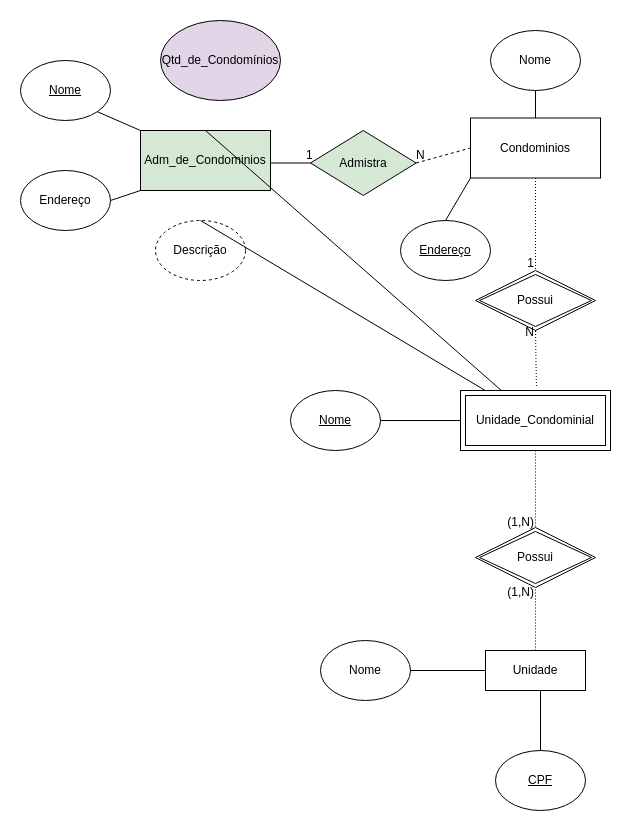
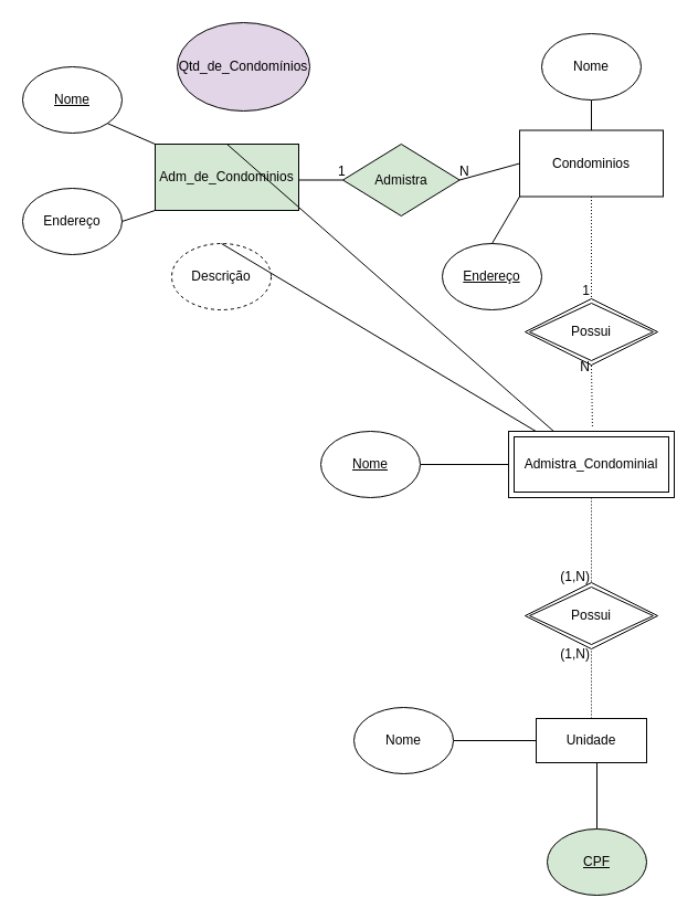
  <mxCell id="0" />
  <mxCell id="1" parent="0" />
  <mxCell id="2" value="Adm_de_Condominios" style="rounded=0;whiteSpace=wrap;html=1;fillColor=#d5e8d4;" vertex="1" parent="1"><mxGeometry x="140" y="130" width="130" height="60" as="geometry" /></mxCell>
  <mxCell id="3" value="Endereço" style="ellipse;whiteSpace=wrap;html=1;fontStyle=0" vertex="1" parent="1"><mxGeometry y="170" width="90" height="60" as="geometry" x="20" /></mxCell>
  <mxCell id="4" value="" style="endArrow=none;html=1;rounded=0;entryX=0;entryY=1;entryDx=0;entryDy=0;exitX=1;exitY=0.5;exitDx=0;exitDy=0;" edge="1" parent="1" source="3" target="2"><mxGeometry width="50" height="50" relative="1" as="geometry"><mxPoint x="80" y="270" as="sourcePoint" /><mxPoint x="130" y="220" as="targetPoint" /></mxGeometry></mxCell>
  <mxCell id="5" value="Nome" style="ellipse;whiteSpace=wrap;html=1;fontStyle=4" vertex="1" parent="1"><mxGeometry y="60" width="90" height="60" as="geometry" x="20" /></mxCell>
  <mxCell id="6" value="" style="endArrow=none;html=1;rounded=0;entryX=1;entryY=1;entryDx=0;entryDy=0;" edge="1" parent="1" target="5"><mxGeometry width="50" height="50" relative="1" as="geometry"><mxPoint x="140" y="130" as="sourcePoint" /><mxPoint x="190" y="80" as="targetPoint" /></mxGeometry></mxCell>
  <mxCell id="7" value="Qtd_de_Condomínios" style="ellipse;whiteSpace=wrap;html=1;fontStyle=0;fillColor=#e1d5e7;" vertex="1" parent="1"><mxGeometry x="160" width="120" height="80" as="geometry" y="20" /></mxCell>
  <mxCell id="8" value="Descrição" style="ellipse;whiteSpace=wrap;html=1;dashed=1;" vertex="1" parent="1"><mxGeometry x="155" y="220" width="90" height="60" as="geometry" /></mxCell>
  <mxCell id="9" value="" style="endArrow=none;html=1;rounded=0;exitX=0.5;exitY=0;exitDx=0;exitDy=0;" edge="1" parent="1" source="8" target="21"><mxGeometry width="50" height="50" relative="1" as="geometry"><mxPoint x="195" y="220" as="sourcePoint" /><mxPoint x="245" y="170" as="targetPoint" /></mxGeometry></mxCell>
  <mxCell id="10" value="" style="endArrow=none;html=1;rounded=0;exitX=0.5;exitY=0;exitDx=0;exitDy=0;" edge="1" parent="1" source="2" target="21"><mxGeometry width="50" height="50" relative="1" as="geometry"><mxPoint x="260" y="170" as="sourcePoint" /><mxPoint x="310" y="120" as="targetPoint" /></mxGeometry></mxCell>
  <mxCell id="11" value="" style="endArrow=none;html=1;rounded=0;" edge="1" parent="1"><mxGeometry width="50" height="50" relative="1" as="geometry"><mxPoint x="270" y="162.5" as="sourcePoint" /><mxPoint x="310" y="162.5" as="targetPoint" /></mxGeometry></mxCell>
  <mxCell id="12" value="Admistra" style="rhombus;whiteSpace=wrap;html=1;fillColor=#d5e8d4;" vertex="1" parent="1"><mxGeometry x="310" y="130" width="105.63" height="65" as="geometry" /></mxCell>
  <mxCell id="13" value="Condominios" style="rounded=0;whiteSpace=wrap;html=1;" vertex="1" parent="1"><mxGeometry x="470" y="117.5" width="130" height="60" as="geometry" /></mxCell>
- <mxCell id="14" value="" style="endArrow=none;html=1;rounded=0;entryX=0;entryY=0.5;entryDx=0;entryDy=0;exitX=1;exitY=0.5;exitDx=0;exitDy=0;dashed=1;" edge="1" parent="1" source="12" target="13"><mxGeometry width="50" height="50" relative="1" as="geometry"><mxPoint x="416" y="160" as="sourcePoint" /><mxPoint x="465.63" y="110" as="targetPoint" /></mxGeometry></mxCell>
+ <mxCell id="14" value="" style="endArrow=none;html=1;rounded=0;entryX=0;entryY=0.5;entryDx=0;entryDy=0;exitX=1;exitY=0.5;exitDx=0;exitDy=0;" edge="1" parent="1" source="12" target="13"><mxGeometry width="50" height="50" relative="1" as="geometry"><mxPoint x="416" y="160" as="sourcePoint" /><mxPoint x="465.63" y="110" as="targetPoint" /></mxGeometry></mxCell>
  <mxCell id="15" value="" style="endArrow=none;html=1;rounded=0;exitX=0.5;exitY=0;exitDx=0;exitDy=0;" edge="1" parent="1" source="13"><mxGeometry width="50" height="50" relative="1" as="geometry"><mxPoint x="530" y="132.5" as="sourcePoint" /><mxPoint x="535" y="90" as="targetPoint" /></mxGeometry></mxCell>
  <mxCell id="16" value="Nome" style="ellipse;whiteSpace=wrap;html=1;" vertex="1" parent="1"><mxGeometry x="490" y="30" width="90" height="60" as="geometry" /></mxCell>
  <mxCell id="17" value="&lt;u&gt;Endereço&lt;/u&gt;" style="ellipse;whiteSpace=wrap;html=1;" vertex="1" parent="1"><mxGeometry x="400" y="220" width="90" height="60" as="geometry" /></mxCell>
  <mxCell id="18" value="" style="endArrow=none;html=1;rounded=0;entryX=0;entryY=1;entryDx=0;entryDy=0;exitX=0.5;exitY=0;exitDx=0;exitDy=0;" edge="1" parent="1" source="17" target="13"><mxGeometry width="50" height="50" relative="1" as="geometry"><mxPoint x="520" y="230" as="sourcePoint" /><mxPoint x="560" y="260" as="targetPoint" /></mxGeometry></mxCell>
  <mxCell id="19" value="1" style="text;strokeColor=none;fillColor=none;align=left;verticalAlign=middle;spacingLeft=4;spacingRight=4;overflow=hidden;points=[[0,0.5],[1,0.5]];portConstraint=eastwest;rotatable=0;whiteSpace=wrap;html=1;" vertex="1" parent="1"><mxGeometry x="300" y="140" width="20" height="30" as="geometry" /></mxCell>
  <mxCell id="20" value="N" style="text;strokeColor=none;fillColor=none;align=left;verticalAlign=middle;spacingLeft=4;spacingRight=4;overflow=hidden;points=[[0,0.5],[1,0.5]];portConstraint=eastwest;rotatable=0;whiteSpace=wrap;html=1;" vertex="1" parent="1"><mxGeometry x="410" y="140" width="20" height="30" as="geometry" /></mxCell>
- <mxCell id="21" value="Unidade_Condominial" style="shape=ext;margin=3;double=1;whiteSpace=wrap;html=1;align=center;" vertex="1" parent="1"><mxGeometry x="460" y="390" width="150" height="60" as="geometry" /></mxCell>
+ <mxCell id="21" value="Admistra_Condominial" style="shape=ext;margin=3;double=1;whiteSpace=wrap;html=1;align=center;" vertex="1" parent="1"><mxGeometry x="460" y="390" width="150" height="60" as="geometry" /></mxCell>
  <mxCell id="22" value="Possui" style="shape=rhombus;double=1;perimeter=rhombusPerimeter;whiteSpace=wrap;html=1;align=center;" vertex="1" parent="1"><mxGeometry x="475" y="270" width="120" height="60" as="geometry" /></mxCell>
  <mxCell id="23" value="" style="endArrow=none;html=1;rounded=0;dashed=1;dashPattern=1 2;exitX=0.5;exitY=1;exitDx=0;exitDy=0;entryX=0.5;entryY=0;entryDx=0;entryDy=0;" edge="1" parent="1" source="13" target="22"><mxGeometry relative="1" as="geometry"><mxPoint x="330" y="210" as="sourcePoint" /><mxPoint x="490" y="210" as="targetPoint" /></mxGeometry></mxCell>
  <mxCell id="24" value="1" style="resizable=0;html=1;whiteSpace=wrap;align=right;verticalAlign=bottom;" connectable="0" vertex="1" parent="23"><mxGeometry x="1" relative="1" as="geometry" /></mxCell>
  <mxCell id="25" value="" style="endArrow=none;html=1;rounded=0;dashed=1;dashPattern=1 2;exitX=0.506;exitY=-0.075;exitDx=0;exitDy=0;exitPerimeter=0;entryX=0.5;entryY=1;entryDx=0;entryDy=0;" edge="1" parent="1" source="21" target="22"><mxGeometry relative="1" as="geometry"><mxPoint x="470" y="350" as="sourcePoint" /><mxPoint x="536" y="350" as="targetPoint" /></mxGeometry></mxCell>
  <mxCell id="26" value="N" style="resizable=0;html=1;whiteSpace=wrap;align=right;verticalAlign=bottom;" connectable="0" vertex="1" parent="25"><mxGeometry x="1" relative="1" as="geometry"><mxPoint y="10" as="offset" /></mxGeometry></mxCell>
  <mxCell id="27" value="" style="endArrow=none;html=1;rounded=0;" edge="1" parent="1"><mxGeometry width="50" height="50" relative="1" as="geometry"><mxPoint x="380" y="420" as="sourcePoint" /><mxPoint x="460" y="420" as="targetPoint" /></mxGeometry></mxCell>
  <mxCell id="28" value="&lt;u&gt;Nome&lt;/u&gt;" style="ellipse;whiteSpace=wrap;html=1;" vertex="1" parent="1"><mxGeometry x="290" y="390" width="90" height="60" as="geometry" /></mxCell>
  <mxCell id="29" value="Possui" style="shape=rhombus;double=1;perimeter=rhombusPerimeter;whiteSpace=wrap;html=1;align=center;" vertex="1" parent="1"><mxGeometry x="475" y="527" width="120" height="60" as="geometry" /></mxCell>
  <mxCell id="30" value="" style="endArrow=none;html=1;rounded=0;dashed=1;dashPattern=1 2;exitX=0.5;exitY=1;exitDx=0;exitDy=0;entryX=0.5;entryY=0;entryDx=0;entryDy=0;" edge="1" parent="1" target="29"><mxGeometry relative="1" as="geometry"><mxPoint x="535" y="450" as="sourcePoint" /><mxPoint x="490" y="467" as="targetPoint" /></mxGeometry></mxCell>
  <mxCell id="31" value="(1,N)" style="resizable=0;html=1;whiteSpace=wrap;align=right;verticalAlign=bottom;" connectable="0" vertex="1" parent="30"><mxGeometry x="1" relative="1" as="geometry"><mxPoint y="3" as="offset" /></mxGeometry></mxCell>
  <mxCell id="32" value="" style="endArrow=none;html=1;rounded=0;dashed=1;dashPattern=1 2;entryX=0.5;entryY=1;entryDx=0;entryDy=0;" edge="1" parent="1" target="29"><mxGeometry relative="1" as="geometry"><mxPoint x="535" y="650" as="sourcePoint" /><mxPoint x="536" y="607" as="targetPoint" /></mxGeometry></mxCell>
  <mxCell id="33" value="(1,N)" style="resizable=0;html=1;whiteSpace=wrap;align=right;verticalAlign=bottom;" connectable="0" vertex="1" parent="1"><mxGeometry x="535" y="600.001" as="geometry" /></mxCell>
  <mxCell id="34" value="Unidade" style="whiteSpace=wrap;html=1;align=center;" vertex="1" parent="1"><mxGeometry x="485" y="650" width="100" height="40" as="geometry" /></mxCell>
  <mxCell id="35" value="" style="endArrow=none;html=1;rounded=0;entryX=0;entryY=0.5;entryDx=0;entryDy=0;" edge="1" parent="1" target="34"><mxGeometry relative="1" as="geometry"><mxPoint x="410" y="670" as="sourcePoint" /><mxPoint x="460" y="680" as="targetPoint" /></mxGeometry></mxCell>
  <mxCell id="36" value="Nome" style="ellipse;whiteSpace=wrap;html=1;fontStyle=0" vertex="1" parent="1"><mxGeometry x="320" y="640" width="90" height="60" as="geometry" /></mxCell>
  <mxCell id="37" value="" style="endArrow=none;html=1;rounded=0;" edge="1" parent="1"><mxGeometry width="50" height="50" relative="1" as="geometry"><mxPoint x="540" y="750" as="sourcePoint" /><mxPoint x="540" y="690" as="targetPoint" /></mxGeometry></mxCell>
- <mxCell id="38" value="CPF" style="ellipse;whiteSpace=wrap;html=1;fontStyle=4" vertex="1" parent="1"><mxGeometry x="495" y="750" width="90" height="60" as="geometry" /></mxCell>
+ <mxCell id="38" value="CPF" style="ellipse;whiteSpace=wrap;html=1;fontStyle=4;fillColor=#d5e8d4;" vertex="1" parent="1"><mxGeometry x="495" y="750" width="90" height="60" as="geometry" /></mxCell>
